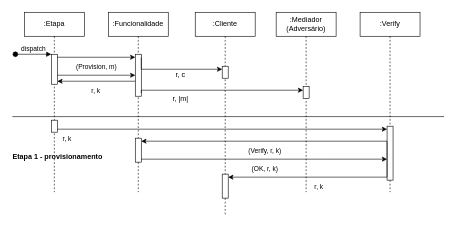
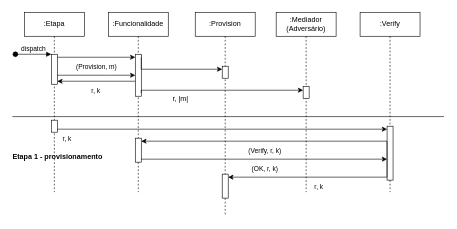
  <mxCell id="0" />
  <mxCell id="1" parent="0" />
  <mxCell id="2" value="" style="edgeStyle=elbowEdgeStyle;rounded=0;orthogonalLoop=1;jettySize=auto;html=1;elbow=vertical;curved=0;" edge="1" parent="1" source="3" target="8"><mxGeometry relative="1" as="geometry" /></mxCell>
  <mxCell id="3" value=":Etapa" style="shape=umlLifeline;perimeter=lifelinePerimeter;whiteSpace=wrap;html=1;container=0;dropTarget=0;collapsible=0;recursiveResize=0;outlineConnect=0;portConstraint=eastwest;newEdgeStyle={&quot;edgeStyle&quot;:&quot;elbowEdgeStyle&quot;,&quot;elbow&quot;:&quot;vertical&quot;,&quot;curved&quot;:0,&quot;rounded&quot;:0};" parent="1" vertex="1"><mxGeometry x="40" y="20" width="100" height="300" as="geometry" /></mxCell>
  <mxCell id="4" value="dispatch" style="html=1;verticalAlign=bottom;startArrow=oval;endArrow=block;startSize=8;edgeStyle=elbowEdgeStyle;elbow=vertical;curved=0;rounded=0;" parent="3" edge="1"><mxGeometry relative="1" as="geometry"><mxPoint x="-15" y="70" as="sourcePoint" /><mxPoint x="45" y="70.103" as="targetPoint" /></mxGeometry></mxCell>
  <mxCell id="5" value="" style="html=1;points=[[0,0,0,0,5],[0,1,0,0,-5],[1,0,0,0,5],[1,1,0,0,-5]];perimeter=orthogonalPerimeter;outlineConnect=0;targetShapes=umlLifeline;portConstraint=eastwest;newEdgeStyle={&quot;curved&quot;:0,&quot;rounded&quot;:0};" vertex="1" parent="3"><mxGeometry x="45" y="70" width="10" height="50" as="geometry" /></mxCell>
  <mxCell id="6" value="" style="html=1;points=[[0,0,0,0,5],[0,1,0,0,-5],[1,0,0,0,5],[1,1,0,0,-5]];perimeter=orthogonalPerimeter;outlineConnect=0;targetShapes=umlLifeline;portConstraint=eastwest;newEdgeStyle={&quot;curved&quot;:0,&quot;rounded&quot;:0};" vertex="1" parent="3"><mxGeometry x="45" y="180" width="10" height="20" as="geometry" /></mxCell>
  <mxCell id="7" value=":Funcionalidade" style="shape=umlLifeline;perimeter=lifelinePerimeter;whiteSpace=wrap;html=1;container=0;dropTarget=0;collapsible=0;recursiveResize=0;outlineConnect=0;portConstraint=eastwest;newEdgeStyle={&quot;edgeStyle&quot;:&quot;elbowEdgeStyle&quot;,&quot;elbow&quot;:&quot;vertical&quot;,&quot;curved&quot;:0,&quot;rounded&quot;:0};" parent="1" vertex="1"><mxGeometry x="180" y="20" width="100" height="300" as="geometry" /></mxCell>
  <mxCell id="8" value="" style="html=1;points=[[0,0,0,0,5],[0,1,0,0,-5],[1,0,0,0,5],[1,1,0,0,-5]];perimeter=orthogonalPerimeter;outlineConnect=0;targetShapes=umlLifeline;portConstraint=eastwest;newEdgeStyle={&quot;curved&quot;:0,&quot;rounded&quot;:0};" vertex="1" parent="7"><mxGeometry x="45" y="70" width="10" height="70" as="geometry" /></mxCell>
  <mxCell id="9" value="" style="html=1;points=[[0,0,0,0,5],[0,1,0,0,-5],[1,0,0,0,5],[1,1,0,0,-5]];perimeter=orthogonalPerimeter;outlineConnect=0;targetShapes=umlLifeline;portConstraint=eastwest;newEdgeStyle={&quot;curved&quot;:0,&quot;rounded&quot;:0};" vertex="1" parent="7"><mxGeometry x="45" y="210" width="10" height="40" as="geometry" /></mxCell>
- <mxCell id="10" value=":Cliente" style="shape=umlLifeline;perimeter=lifelinePerimeter;whiteSpace=wrap;html=1;container=0;dropTarget=0;collapsible=0;recursiveResize=0;outlineConnect=0;portConstraint=eastwest;newEdgeStyle={&quot;edgeStyle&quot;:&quot;elbowEdgeStyle&quot;,&quot;elbow&quot;:&quot;vertical&quot;,&quot;curved&quot;:0,&quot;rounded&quot;:0};" vertex="1" parent="1"><mxGeometry x="325" y="20" width="100" height="340" as="geometry" /></mxCell>
+ <mxCell id="10" value=":Provision" style="shape=umlLifeline;perimeter=lifelinePerimeter;whiteSpace=wrap;html=1;container=0;dropTarget=0;collapsible=0;recursiveResize=0;outlineConnect=0;portConstraint=eastwest;newEdgeStyle={&quot;edgeStyle&quot;:&quot;elbowEdgeStyle&quot;,&quot;elbow&quot;:&quot;vertical&quot;,&quot;curved&quot;:0,&quot;rounded&quot;:0};" vertex="1" parent="1"><mxGeometry x="325" y="20" width="100" height="340" as="geometry" /></mxCell>
  <mxCell id="11" value="" style="html=1;points=[[0,0,0,0,5],[0,1,0,0,-5],[1,0,0,0,5],[1,1,0,0,-5]];perimeter=orthogonalPerimeter;outlineConnect=0;targetShapes=umlLifeline;portConstraint=eastwest;newEdgeStyle={&quot;curved&quot;:0,&quot;rounded&quot;:0};" vertex="1" parent="10"><mxGeometry x="45" y="90" width="10" height="20" as="geometry" /></mxCell>
  <mxCell id="12" value="" style="html=1;points=[[0,0,0,0,5],[0,1,0,0,-5],[1,0,0,0,5],[1,1,0,0,-5]];perimeter=orthogonalPerimeter;outlineConnect=0;targetShapes=umlLifeline;portConstraint=eastwest;newEdgeStyle={&quot;curved&quot;:0,&quot;rounded&quot;:0};" vertex="1" parent="10"><mxGeometry x="45" y="270" width="10" height="40" as="geometry" /></mxCell>
  <mxCell id="13" value=":Mediador&lt;br&gt;(Adversário)" style="shape=umlLifeline;perimeter=lifelinePerimeter;whiteSpace=wrap;html=1;container=0;dropTarget=0;collapsible=0;recursiveResize=0;outlineConnect=0;portConstraint=eastwest;newEdgeStyle={&quot;edgeStyle&quot;:&quot;elbowEdgeStyle&quot;,&quot;elbow&quot;:&quot;vertical&quot;,&quot;curved&quot;:0,&quot;rounded&quot;:0};" vertex="1" parent="1"><mxGeometry x="460" y="20" width="100" height="300" as="geometry" /></mxCell>
  <mxCell id="14" value="" style="html=1;points=[[0,0,0,0,5],[0,1,0,0,-5],[1,0,0,0,5],[1,1,0,0,-5]];perimeter=orthogonalPerimeter;outlineConnect=0;targetShapes=umlLifeline;portConstraint=eastwest;newEdgeStyle={&quot;curved&quot;:0,&quot;rounded&quot;:0};" vertex="1" parent="13"><mxGeometry x="45" y="124" width="10" height="20" as="geometry" /></mxCell>
  <mxCell id="15" style="edgeStyle=orthogonalEdgeStyle;rounded=0;orthogonalLoop=1;jettySize=auto;html=1;curved=0;exitX=1;exitY=0;exitDx=0;exitDy=5;exitPerimeter=0;entryX=0;entryY=0;entryDx=0;entryDy=5;entryPerimeter=0;" edge="1" parent="1" source="5" target="8"><mxGeometry relative="1" as="geometry" /></mxCell>
  <mxCell id="16" value="(Provision, m)" style="edgeLabel;html=1;align=center;verticalAlign=middle;resizable=0;points=[];" vertex="1" connectable="0" parent="15"><mxGeometry x="-0.07" y="2" relative="1" as="geometry"><mxPoint x="4" y="17" as="offset" /></mxGeometry></mxCell>
  <mxCell id="17" value=":Verify" style="shape=umlLifeline;perimeter=lifelinePerimeter;whiteSpace=wrap;html=1;container=0;dropTarget=0;collapsible=0;recursiveResize=0;outlineConnect=0;portConstraint=eastwest;newEdgeStyle={&quot;edgeStyle&quot;:&quot;elbowEdgeStyle&quot;,&quot;elbow&quot;:&quot;vertical&quot;,&quot;curved&quot;:0,&quot;rounded&quot;:0};" vertex="1" parent="1"><mxGeometry x="600" y="20" width="100" height="300" as="geometry" /></mxCell>
  <mxCell id="18" value="" style="html=1;points=[[0,0,0,0,5],[0,1,0,0,-5],[1,0,0,0,5],[1,1,0,0,-5]];perimeter=orthogonalPerimeter;outlineConnect=0;targetShapes=umlLifeline;portConstraint=eastwest;newEdgeStyle={&quot;curved&quot;:0,&quot;rounded&quot;:0};" vertex="1" parent="17"><mxGeometry x="45" y="190" width="10" height="90" as="geometry" /></mxCell>
  <mxCell id="19" style="edgeStyle=orthogonalEdgeStyle;rounded=0;orthogonalLoop=1;jettySize=auto;html=1;curved=0;exitX=1;exitY=0;exitDx=0;exitDy=5;exitPerimeter=0;entryX=0;entryY=0;entryDx=0;entryDy=5;entryPerimeter=0;" edge="1" parent="1" source="8" target="11"><mxGeometry relative="1" as="geometry"><Array as="points"><mxPoint x="235" y="115" /></Array></mxGeometry></mxCell>
  <mxCell id="20" style="edgeStyle=orthogonalEdgeStyle;rounded=0;orthogonalLoop=1;jettySize=auto;html=1;curved=0;exitX=1;exitY=1;exitDx=0;exitDy=-5;exitPerimeter=0;" edge="1" parent="1" source="8" target="14"><mxGeometry relative="1" as="geometry"><mxPoint x="240" y="150" as="sourcePoint" /><Array as="points"><mxPoint x="235" y="150" /></Array></mxGeometry></mxCell>
- <mxCell id="21" value="r, c" style="text;html=1;align=center;verticalAlign=middle;resizable=0;points=[];autosize=1;strokeColor=none;fillColor=none;" vertex="1" parent="1"><mxGeometry x="280" y="110" width="40" height="30" as="geometry" /></mxCell>
  <mxCell id="22" value="r, |m|" style="text;html=1;align=center;verticalAlign=middle;resizable=0;points=[];autosize=1;strokeColor=none;fillColor=none;" vertex="1" parent="1"><mxGeometry x="275" y="150" width="50" height="30" as="geometry" /></mxCell>
  <mxCell id="23" style="edgeStyle=orthogonalEdgeStyle;rounded=0;orthogonalLoop=1;jettySize=auto;html=1;curved=0;" edge="1" parent="1" source="8" target="5"><mxGeometry relative="1" as="geometry"><mxPoint x="100" y="135" as="targetPoint" /><Array as="points"><mxPoint x="130" y="135" /><mxPoint x="130" y="135" /></Array></mxGeometry></mxCell>
  <mxCell id="24" value="r, k" style="edgeLabel;html=1;align=center;verticalAlign=middle;resizable=0;points=[];" vertex="1" connectable="0" parent="23"><mxGeometry x="0.037" y="3" relative="1" as="geometry"><mxPoint y="12" as="offset" /></mxGeometry></mxCell>
  <mxCell id="25" value="" style="line;strokeWidth=1;fillColor=none;align=left;verticalAlign=middle;spacingTop=-1;spacingLeft=3;spacingRight=3;rotatable=0;labelPosition=right;points=[];portConstraint=eastwest;strokeColor=inherit;" vertex="1" parent="1"><mxGeometry x="20" y="190" width="720" height="8" as="geometry" /></mxCell>
  <mxCell id="26" value="Etapa 1 - provisionamento" style="text;align=center;fontStyle=1;verticalAlign=middle;spacingLeft=3;spacingRight=3;strokeColor=none;rotatable=0;points=[[0,0.5],[1,0.5]];portConstraint=eastwest;html=1;" vertex="1" parent="1"><mxGeometry x="55" y="249" width="80" height="26" as="geometry" /></mxCell>
  <mxCell id="27" style="edgeStyle=orthogonalEdgeStyle;rounded=0;orthogonalLoop=1;jettySize=auto;html=1;curved=0;entryX=0;entryY=0;entryDx=0;entryDy=5;entryPerimeter=0;" edge="1" parent="1" source="6" target="18"><mxGeometry relative="1" as="geometry"><Array as="points"><mxPoint x="230" y="215" /><mxPoint x="230" y="215" /></Array></mxGeometry></mxCell>
  <mxCell id="28" value="r, k" style="edgeLabel;html=1;align=center;verticalAlign=middle;resizable=0;points=[];" vertex="1" connectable="0" parent="27"><mxGeometry x="-0.063" relative="1" as="geometry"><mxPoint x="-243" y="15" as="offset" /></mxGeometry></mxCell>
  <mxCell id="29" style="edgeStyle=orthogonalEdgeStyle;rounded=0;orthogonalLoop=1;jettySize=auto;html=1;curved=0;exitX=0;exitY=1;exitDx=0;exitDy=-5;exitPerimeter=0;entryX=1;entryY=0;entryDx=0;entryDy=5;entryPerimeter=0;" edge="1" parent="1" source="18" target="9"><mxGeometry relative="1" as="geometry"><Array as="points"><mxPoint x="645" y="235" /></Array></mxGeometry></mxCell>
  <mxCell id="30" value="(Verify, r, k)" style="edgeLabel;html=1;align=center;verticalAlign=middle;resizable=0;points=[];" vertex="1" connectable="0" parent="29"><mxGeometry x="-0.25" y="2" relative="1" as="geometry"><mxPoint x="-89" y="13" as="offset" /></mxGeometry></mxCell>
  <mxCell id="31" style="edgeStyle=orthogonalEdgeStyle;rounded=0;orthogonalLoop=1;jettySize=auto;html=1;curved=0;exitX=1;exitY=1;exitDx=0;exitDy=-5;exitPerimeter=0;" edge="1" parent="1" source="9" target="18"><mxGeometry relative="1" as="geometry"><mxPoint x="640" y="265" as="targetPoint" /><Array as="points"><mxPoint x="540" y="265" /><mxPoint x="540" y="265" /></Array></mxGeometry></mxCell>
  <mxCell id="32" value="(OK, r, k)" style="edgeLabel;html=1;align=center;verticalAlign=middle;resizable=0;points=[];" vertex="1" connectable="0" parent="1"><mxGeometry x="440.001" y="280" as="geometry" /></mxCell>
  <mxCell id="33" style="edgeStyle=orthogonalEdgeStyle;rounded=0;orthogonalLoop=1;jettySize=auto;html=1;curved=0;exitX=0;exitY=1;exitDx=0;exitDy=-5;exitPerimeter=0;entryX=1;entryY=0;entryDx=0;entryDy=5;entryPerimeter=0;" edge="1" parent="1" source="18" target="12"><mxGeometry relative="1" as="geometry" /></mxCell>
  <mxCell id="34" value="r, k" style="edgeLabel;html=1;align=center;verticalAlign=middle;resizable=0;points=[];" vertex="1" connectable="0" parent="33"><mxGeometry x="-0.2" y="-1" relative="1" as="geometry"><mxPoint x="-9" y="16" as="offset" /></mxGeometry></mxCell>
